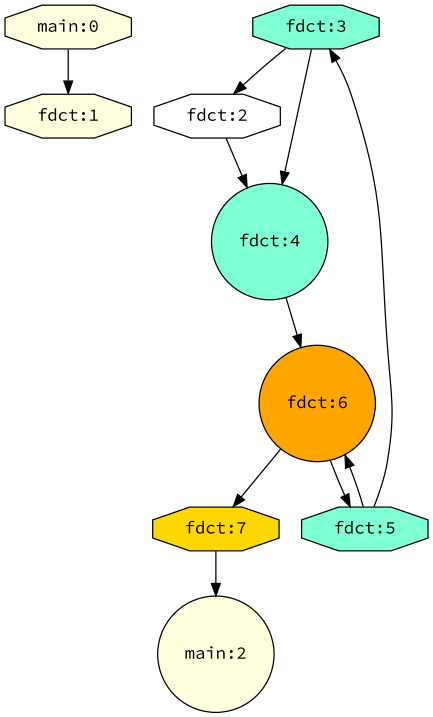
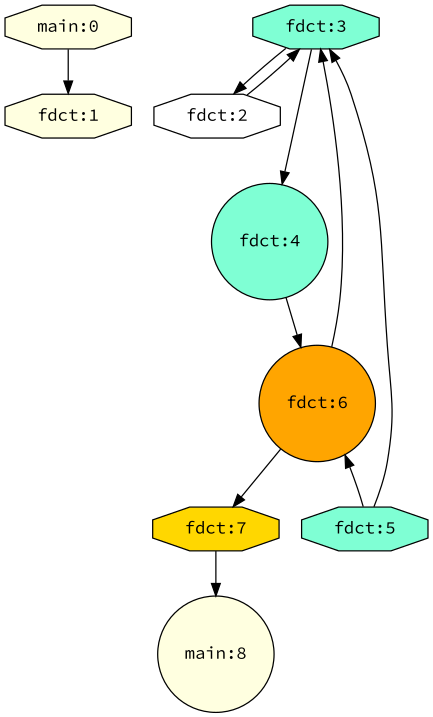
  digraph {
    fontname="Source Code Pro"
    node [fillcolor=lightyellow fontname="Source Code Pro" shape=octagon style=filled]
    edge [fontname="Source Code Pro"]
    "main:0" [height=.1 width=.1]
    "fdct:1" [height=.1 width=.1]
    "fdct:3" [fillcolor=aquamarine height=.1 width=.1]
    "fdct:2" [fillcolor=white height=.1 width=.1]
    "fdct:4" [fillcolor=aquamarine height=.1 shape=circle width=.1]
    "fdct:6" [fillcolor=orange height=.1 shape=circle width=.1]
    "fdct:5" [fillcolor=aquamarine height=.1 width=.1]
    "fdct:7" [fillcolor=gold height=.1 width=.1]
-   "main:8" [height=.1 shape=circle width=.1 label="main:2"]
+   "main:8" [height=.1 shape=circle width=.1]
    "main:0" -> "fdct:1"
    "fdct:3" -> "fdct:2"
    "fdct:3" -> "fdct:4"
-   "fdct:2" -> "fdct:4"
+   "fdct:2" -> "fdct:3"
    "fdct:4" -> "fdct:6"
-   "fdct:6" -> "fdct:5"
+   "fdct:6" -> "fdct:3"
    "fdct:6" -> "fdct:7"
    "fdct:5" -> "fdct:3"
    "fdct:5" -> "fdct:6"
    "fdct:7" -> "main:8"
  }
